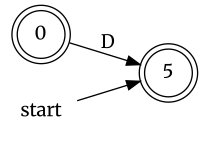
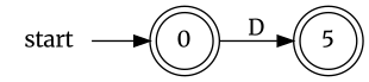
  digraph {
    fontname=Merriweather
    rankdir=LR
    node [fontname=Merriweather shape=doublecircle]
    edge [fontname=Merriweather]
    n1 [label=5]
    0
    start [shape=plaintext]
    0 -> n1 [label=D]
-   start -> n1
+   start -> 0
  }
